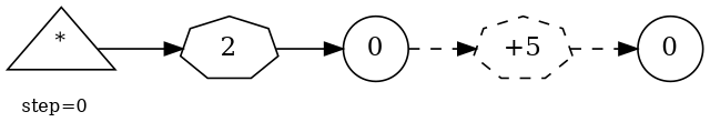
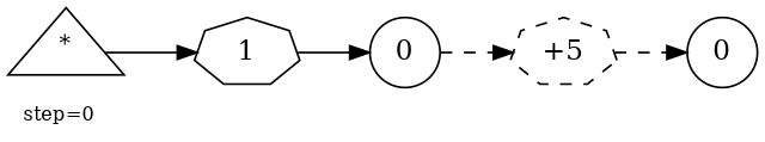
  digraph {
    fontsize=10
    label="step=0"
    labeljust=left
    labelloc=bottom
    rankdir=LR
    node [color=black labelfontcolor=black peripheries=1 shape=septagon]
    edge [color=black]
    n1 [label=<<SUP>*</SUP>> shape=triangle]
-   n2 [label=2 labelfontcolor=""]
+   n2 [label=1 labelfontcolor=""]
    n3 [label=<0> shape=circle]
    n4 [label=<+5> style=dashed labelfontcolor=""]
    n5 [label=<0> shape=circle]
    n1 -> n2
    n2 -> n3
    n3 -> n4 [style=dashed]
    n4 -> n5 [style=dashed]
  }
